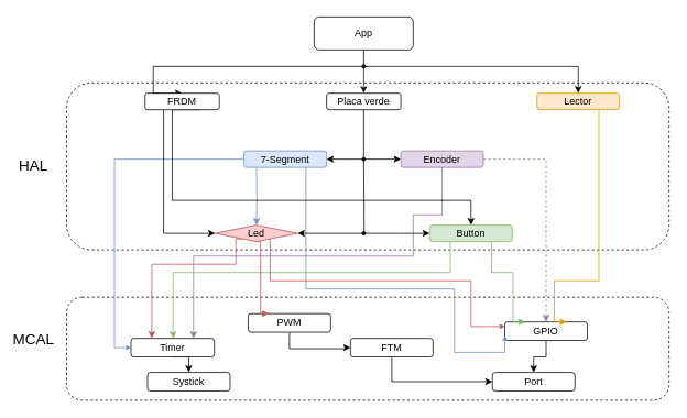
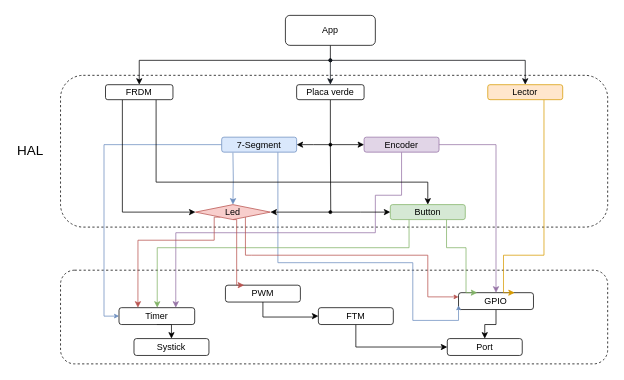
  <mxCell id="0" />
  <mxCell id="1" parent="0" />
  <mxCell id="2" value="" style="rounded=1;whiteSpace=wrap;html=1;dashed=1;" vertex="1" parent="1"><mxGeometry x="80" y="100" width="730" height="202.5" as="geometry" /></mxCell>
  <mxCell id="3" value="" style="rounded=1;whiteSpace=wrap;html=1;dashed=1;" vertex="1" parent="1"><mxGeometry x="80" y="360" width="730" height="125" as="geometry" /></mxCell>
  <mxCell id="4" style="edgeStyle=orthogonalEdgeStyle;rounded=0;orthogonalLoop=1;jettySize=auto;html=1;exitX=0.5;exitY=1;exitDx=0;exitDy=0;entryX=0.5;entryY=0;entryDx=0;entryDy=0;startArrow=none;startFill=0;endArrow=classic;endFill=1;fillColor=#dae8fc;strokeColor=#010203;" edge="1" parent="1" source="5" target="43"><mxGeometry relative="1" as="geometry"><Array as="points"><mxPoint x="440" y="80" /><mxPoint x="185" y="80" /></Array></mxGeometry></mxCell>
  <mxCell id="5" value="App" style="rounded=1;whiteSpace=wrap;html=1;" vertex="1" parent="1"><mxGeometry x="380" y="20" width="120" height="40" as="geometry" /></mxCell>
  <mxCell id="6" style="edgeStyle=orthogonalEdgeStyle;rounded=0;orthogonalLoop=1;jettySize=auto;html=1;exitX=0.5;exitY=1;exitDx=0;exitDy=0;entryX=0.5;entryY=0;entryDx=0;entryDy=0;" edge="1" parent="1" source="7" target="25"><mxGeometry relative="1" as="geometry" /></mxCell>
  <mxCell id="7" value="GPIO" style="rounded=1;whiteSpace=wrap;html=1;" vertex="1" parent="1"><mxGeometry x="611" y="390" width="100" height="22.5" as="geometry" /></mxCell>
  <mxCell id="8" style="edgeStyle=orthogonalEdgeStyle;rounded=0;orthogonalLoop=1;jettySize=auto;html=1;startArrow=classic;startFill=1;endArrow=oval;endFill=1;startSize=6;endSize=4;" edge="1" parent="1" source="12"><mxGeometry relative="1" as="geometry"><mxPoint x="440" y="192.5" as="targetPoint" /></mxGeometry></mxCell>
  <mxCell id="9" style="edgeStyle=orthogonalEdgeStyle;rounded=0;orthogonalLoop=1;jettySize=auto;html=1;entryX=0.5;entryY=0;entryDx=0;entryDy=0;startArrow=none;startFill=0;endArrow=classic;endFill=1;fillColor=#dae8fc;strokeColor=#6c8ebf;" edge="1" parent="1" target="40"><mxGeometry relative="1" as="geometry"><mxPoint x="310" y="203" as="sourcePoint" /></mxGeometry></mxCell>
  <mxCell id="10" style="edgeStyle=orthogonalEdgeStyle;rounded=0;orthogonalLoop=1;jettySize=auto;html=1;exitX=0.75;exitY=1;exitDx=0;exitDy=0;entryX=0;entryY=0.75;entryDx=0;entryDy=0;startArrow=none;startFill=0;startSize=6;endArrow=classic;endFill=1;endSize=4;strokeColor=#6c8ebf;fillColor=#dae8fc;" edge="1" parent="1" source="12" target="7"><mxGeometry relative="1" as="geometry"><Array as="points"><mxPoint x="370" y="350" /><mxPoint x="550" y="350" /><mxPoint x="550" y="427" /></Array></mxGeometry></mxCell>
  <mxCell id="11" style="edgeStyle=orthogonalEdgeStyle;rounded=0;orthogonalLoop=1;jettySize=auto;html=1;exitX=0;exitY=0.5;exitDx=0;exitDy=0;entryX=0;entryY=0.5;entryDx=0;entryDy=0;startArrow=none;startFill=0;startSize=6;endArrow=classic;endFill=1;endSize=4;strokeColor=#6c8ebf;fillColor=#dae8fc;" edge="1" parent="1" source="12" target="27"><mxGeometry relative="1" as="geometry" /></mxCell>
  <mxCell id="12" value="7-Segment" style="rounded=1;whiteSpace=wrap;html=1;fillColor=#dae8fc;strokeColor=#6c8ebf;" vertex="1" parent="1"><mxGeometry x="295" y="182.5" width="100" height="20" as="geometry" /></mxCell>
  <mxCell id="13" style="edgeStyle=orthogonalEdgeStyle;rounded=0;orthogonalLoop=1;jettySize=auto;html=1;exitX=0.75;exitY=1;exitDx=0;exitDy=0;entryX=0.75;entryY=0;entryDx=0;entryDy=0;startArrow=none;startFill=0;endArrow=classic;endFill=1;fillColor=#ffe6cc;strokeColor=#d79b00;" edge="1" parent="1" source="15" target="7"><mxGeometry relative="1" as="geometry"><Array as="points"><mxPoint x="725" y="340" /><mxPoint x="671" y="340" /></Array></mxGeometry></mxCell>
  <mxCell id="14" style="edgeStyle=orthogonalEdgeStyle;rounded=0;orthogonalLoop=1;jettySize=auto;html=1;exitX=0.5;exitY=0;exitDx=0;exitDy=0;startArrow=classic;startFill=1;endArrow=oval;endFill=1;fillColor=#dae8fc;startSize=6;endSize=4;strokeColor=#07090D;" edge="1" parent="1" source="15"><mxGeometry relative="1" as="geometry"><mxPoint x="440" y="80" as="targetPoint" /><Array as="points"><mxPoint x="700" y="80" /></Array></mxGeometry></mxCell>
  <mxCell id="15" value="Lector" style="rounded=1;whiteSpace=wrap;html=1;fillColor=#ffe6cc;strokeColor=#d79b00;" vertex="1" parent="1"><mxGeometry x="650" y="112.5" width="100" height="20" as="geometry" /></mxCell>
  <mxCell id="16" value="Systick" style="rounded=1;whiteSpace=wrap;html=1;" vertex="1" parent="1"><mxGeometry x="178" y="451.25" width="100" height="22.5" as="geometry" /></mxCell>
  <mxCell id="17" style="edgeStyle=orthogonalEdgeStyle;rounded=0;orthogonalLoop=1;jettySize=auto;html=1;exitX=0.5;exitY=1;exitDx=0;exitDy=0;entryX=0.75;entryY=0;entryDx=0;entryDy=0;startArrow=none;startFill=0;endArrow=classic;endFill=1;fillColor=#e1d5e7;strokeColor=#9673a6;" edge="1" parent="1" source="19" target="27"><mxGeometry relative="1" as="geometry"><Array as="points"><mxPoint x="535" y="260" /><mxPoint x="500" y="260" /><mxPoint x="500" y="310" /><mxPoint x="234" y="310" /></Array></mxGeometry></mxCell>
- <mxCell id="18" style="edgeStyle=orthogonalEdgeStyle;rounded=0;orthogonalLoop=1;jettySize=auto;html=1;exitX=1;exitY=0.5;exitDx=0;exitDy=0;entryX=0.5;entryY=0;entryDx=0;entryDy=0;startArrow=none;startFill=0;endArrow=classic;endFill=1;fillColor=#e1d5e7;strokeColor=#9673a6;dashed=1;" edge="1" parent="1" source="19" target="7"><mxGeometry relative="1" as="geometry" /></mxCell>
+ <mxCell id="18" style="edgeStyle=orthogonalEdgeStyle;rounded=0;orthogonalLoop=1;jettySize=auto;html=1;exitX=1;exitY=0.5;exitDx=0;exitDy=0;entryX=0.5;entryY=0;entryDx=0;entryDy=0;startArrow=none;startFill=0;endArrow=classic;endFill=1;fillColor=#e1d5e7;strokeColor=#9673a6;" edge="1" parent="1" source="19" target="7"><mxGeometry relative="1" as="geometry" /></mxCell>
  <mxCell id="19" value="Encoder" style="rounded=1;whiteSpace=wrap;html=1;fillColor=#e1d5e7;strokeColor=#9673a6;" vertex="1" parent="1"><mxGeometry x="485" y="182.5" width="100" height="20" as="geometry" /></mxCell>
  <mxCell id="20" style="edgeStyle=orthogonalEdgeStyle;rounded=0;orthogonalLoop=1;jettySize=auto;html=1;exitX=0.5;exitY=1;exitDx=0;exitDy=0;entryX=0;entryY=0.5;entryDx=0;entryDy=0;startArrow=none;startFill=0;endArrow=classic;endFill=1;" edge="1" parent="1" source="22" target="19"><mxGeometry relative="1" as="geometry" /></mxCell>
  <mxCell id="21" style="edgeStyle=orthogonalEdgeStyle;rounded=0;orthogonalLoop=1;jettySize=auto;html=1;exitX=0.5;exitY=0;exitDx=0;exitDy=0;startArrow=classic;startFill=1;endArrow=oval;endFill=1;fillColor=#dae8fc;startSize=6;endSize=4;strokeColor=#131921;" edge="1" parent="1" source="22"><mxGeometry relative="1" as="geometry"><mxPoint x="440" y="80" as="targetPoint" /></mxGeometry></mxCell>
  <mxCell id="22" value="Placa verde" style="rounded=1;whiteSpace=wrap;html=1;" vertex="1" parent="1"><mxGeometry x="395" y="112.5" width="90" height="20" as="geometry" /></mxCell>
- <mxCell id="23" value="&lt;font style=&quot;font-size: 18px&quot;&gt;MCAL&lt;/font&gt;" style="text;html=1;strokeColor=none;fillColor=none;align=center;verticalAlign=middle;whiteSpace=wrap;rounded=0;" vertex="1" parent="1"><mxGeometry x="20" y="401.25" width="40" height="20" as="geometry" /></mxCell>
  <mxCell id="24" value="&lt;font style=&quot;font-size: 18px&quot;&gt;HAL&lt;/font&gt;" style="text;html=1;strokeColor=none;fillColor=none;align=center;verticalAlign=middle;whiteSpace=wrap;rounded=0;" vertex="1" parent="1"><mxGeometry x="20" y="191.25" width="40" height="20" as="geometry" /></mxCell>
  <mxCell id="25" value="Port" style="rounded=1;whiteSpace=wrap;html=1;" vertex="1" parent="1"><mxGeometry x="596" y="451.25" width="100" height="22.5" as="geometry" /></mxCell>
  <mxCell id="26" style="edgeStyle=orthogonalEdgeStyle;rounded=0;orthogonalLoop=1;jettySize=auto;html=1;exitX=0.5;exitY=1;exitDx=0;exitDy=0;entryX=0.5;entryY=0;entryDx=0;entryDy=0;" edge="1" parent="1" source="27" target="16"><mxGeometry relative="1" as="geometry" /></mxCell>
  <mxCell id="27" value="Timer" style="rounded=1;whiteSpace=wrap;html=1;" vertex="1" parent="1"><mxGeometry x="158" y="410" width="101" height="22.5" as="geometry" /></mxCell>
  <mxCell id="28" style="edgeStyle=orthogonalEdgeStyle;rounded=0;orthogonalLoop=1;jettySize=auto;html=1;exitX=0.5;exitY=1;exitDx=0;exitDy=0;entryX=0;entryY=0.5;entryDx=0;entryDy=0;" edge="1" parent="1" source="29" target="25"><mxGeometry relative="1" as="geometry" /></mxCell>
  <mxCell id="29" value="FTM" style="rounded=1;whiteSpace=wrap;html=1;" vertex="1" parent="1"><mxGeometry x="424" y="410" width="100" height="22.5" as="geometry" /></mxCell>
  <mxCell id="30" style="edgeStyle=orthogonalEdgeStyle;rounded=0;orthogonalLoop=1;jettySize=auto;html=1;exitX=0.5;exitY=1;exitDx=0;exitDy=0;entryX=0;entryY=0.5;entryDx=0;entryDy=0;startArrow=none;startFill=0;endArrow=classic;endFill=1;" edge="1" parent="1" source="31" target="29"><mxGeometry relative="1" as="geometry" /></mxCell>
  <mxCell id="31" value="PWM" style="rounded=1;whiteSpace=wrap;html=1;" vertex="1" parent="1"><mxGeometry x="300" y="380" width="100" height="22.5" as="geometry" /></mxCell>
  <mxCell id="32" style="edgeStyle=orthogonalEdgeStyle;rounded=0;orthogonalLoop=1;jettySize=auto;html=1;exitX=0;exitY=0.5;exitDx=0;exitDy=0;startArrow=classic;startFill=1;endArrow=oval;endFill=1;endSize=4;" edge="1" parent="1" source="35"><mxGeometry relative="1" as="geometry"><mxPoint x="440" y="282.5" as="targetPoint" /></mxGeometry></mxCell>
  <mxCell id="33" style="edgeStyle=orthogonalEdgeStyle;rounded=0;orthogonalLoop=1;jettySize=auto;html=1;exitX=0.75;exitY=1;exitDx=0;exitDy=0;entryX=0.25;entryY=0;entryDx=0;entryDy=0;startArrow=none;startFill=0;endArrow=classic;endFill=1;fillColor=#d5e8d4;strokeColor=#82b366;" edge="1" parent="1" source="35" target="7"><mxGeometry relative="1" as="geometry"><Array as="points"><mxPoint x="595" y="330" /><mxPoint x="621" y="330" /></Array></mxGeometry></mxCell>
  <mxCell id="34" style="edgeStyle=orthogonalEdgeStyle;rounded=0;orthogonalLoop=1;jettySize=auto;html=1;exitX=0.25;exitY=1;exitDx=0;exitDy=0;startArrow=none;startFill=0;endArrow=classic;endFill=1;fillColor=#d5e8d4;strokeColor=#82b366;" edge="1" parent="1" source="35" target="27"><mxGeometry relative="1" as="geometry"><Array as="points"><mxPoint x="545" y="330" /><mxPoint x="209" y="330" /></Array></mxGeometry></mxCell>
  <mxCell id="35" value="Button" style="rounded=1;whiteSpace=wrap;html=1;fillColor=#d5e8d4;strokeColor=#82b366;" vertex="1" parent="1"><mxGeometry x="520" y="272.5" width="100" height="20" as="geometry" /></mxCell>
  <mxCell id="36" style="edgeStyle=orthogonalEdgeStyle;rounded=0;orthogonalLoop=1;jettySize=auto;html=1;exitX=1;exitY=0.5;exitDx=0;exitDy=0;startArrow=classic;startFill=1;endArrow=none;endFill=0;" edge="1" parent="1" source="40"><mxGeometry relative="1" as="geometry"><mxPoint x="440" y="192.5" as="targetPoint" /></mxGeometry></mxCell>
  <mxCell id="37" style="edgeStyle=orthogonalEdgeStyle;rounded=0;orthogonalLoop=1;jettySize=auto;html=1;exitX=0.5;exitY=1;exitDx=0;exitDy=0;entryX=0.25;entryY=0;entryDx=0;entryDy=0;startArrow=none;startFill=0;endArrow=classic;endFill=1;fillColor=#f8cecc;strokeColor=#b85450;" edge="1" parent="1" source="40" target="31"><mxGeometry relative="1" as="geometry"><Array as="points"><mxPoint x="315" y="293" /></Array></mxGeometry></mxCell>
  <mxCell id="38" style="edgeStyle=orthogonalEdgeStyle;rounded=0;orthogonalLoop=1;jettySize=auto;html=1;exitX=0.25;exitY=1;exitDx=0;exitDy=0;entryX=0.25;entryY=0;entryDx=0;entryDy=0;startArrow=none;startFill=0;endArrow=classic;endFill=1;fillColor=#f8cecc;strokeColor=#b85450;" edge="1" parent="1" source="40" target="27"><mxGeometry relative="1" as="geometry"><Array as="points"><mxPoint x="285" y="320" /><mxPoint x="183" y="320" /></Array></mxGeometry></mxCell>
  <mxCell id="39" style="edgeStyle=orthogonalEdgeStyle;rounded=0;orthogonalLoop=1;jettySize=auto;html=1;exitX=0.75;exitY=1;exitDx=0;exitDy=0;entryX=0;entryY=0.25;entryDx=0;entryDy=0;startArrow=none;startFill=0;startSize=6;endArrow=classic;endFill=1;endSize=4;strokeColor=#b85450;fillColor=#f8cecc;" edge="1" parent="1" source="40" target="7"><mxGeometry relative="1" as="geometry"><Array as="points"><mxPoint x="335" y="340" /><mxPoint x="570" y="340" /><mxPoint x="570" y="416" /></Array></mxGeometry></mxCell>
  <mxCell id="40" value="Led" style="rhombus;whiteSpace=wrap;html=1;fillColor=#f8cecc;strokeColor=#b85450;" vertex="1" parent="1"><mxGeometry x="260" y="272.5" width="100" height="20" as="geometry" /></mxCell>
  <mxCell id="41" style="edgeStyle=orthogonalEdgeStyle;rounded=0;orthogonalLoop=1;jettySize=auto;html=1;exitX=0.25;exitY=1;exitDx=0;exitDy=0;entryX=0;entryY=0.5;entryDx=0;entryDy=0;startArrow=none;startFill=0;endArrow=classic;endFill=1;" edge="1" parent="1" source="43" target="40"><mxGeometry relative="1" as="geometry" /></mxCell>
  <mxCell id="42" style="edgeStyle=orthogonalEdgeStyle;rounded=0;orthogonalLoop=1;jettySize=auto;html=1;exitX=0.75;exitY=1;exitDx=0;exitDy=0;entryX=0.5;entryY=0;entryDx=0;entryDy=0;startArrow=none;startFill=0;endArrow=classic;endFill=1;" edge="1" parent="1" source="43" target="35"><mxGeometry relative="1" as="geometry"><Array as="points"><mxPoint x="208" y="242.5" /><mxPoint x="570" y="242.5" /></Array></mxGeometry></mxCell>
- <mxCell id="43" value="FRDM" style="rounded=1;whiteSpace=wrap;html=1;" vertex="1" parent="1"><mxGeometry x="175" y="112.5" width="90" height="20" as="geometry" /></mxCell>
+ <mxCell id="43" value="FRDM" style="rounded=1;whiteSpace=wrap;html=1;" vertex="1" parent="1"><mxGeometry x="140" y="112.5" width="90" height="20" as="geometry" /></mxCell>
